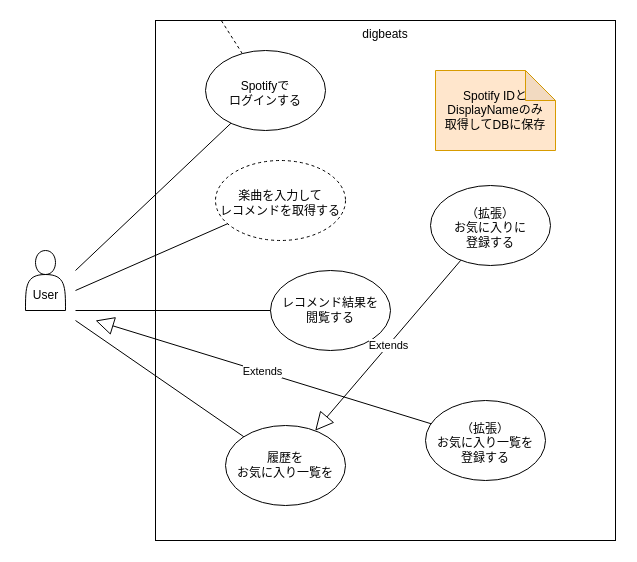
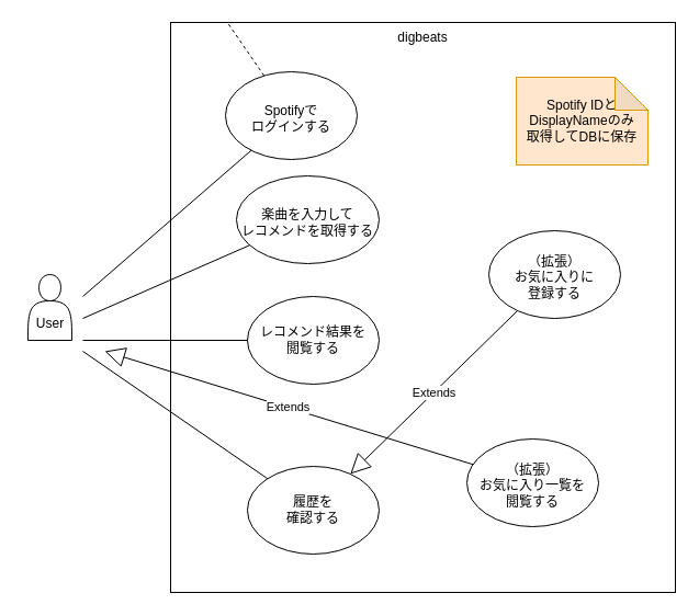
  <mxCell id="0" />
  <mxCell id="1" parent="0" />
  <mxCell id="2" value="digbeats" style="rounded=0;whiteSpace=wrap;html=1;fillColor=none;verticalAlign=top;" vertex="1" parent="1"><mxGeometry x="155" y="20" width="460" height="520" as="geometry" /></mxCell>
  <mxCell id="3" value="" style="shape=actor;whiteSpace=wrap;html=1;" vertex="1" parent="1"><mxGeometry x="25" y="250" width="40" height="60" as="geometry" /></mxCell>
  <mxCell id="4" value="User" style="text;html=1;align=center;verticalAlign=middle;resizable=0;points=[];autosize=1;strokeColor=none;fillColor=none;" vertex="1" parent="1"><mxGeometry x="20" y="280" width="50" height="30" as="geometry" /></mxCell>
- <mxCell id="5" value="&lt;table&gt;&lt;tbody&gt;&lt;tr&gt;&lt;td&gt;&lt;/td&gt;&lt;/tr&gt;&lt;/tbody&gt;&lt;/table&gt;&lt;table&gt;&lt;tbody&gt;&lt;tr&gt;&lt;td&gt;Spotifyで&lt;br&gt;ログインする&lt;/td&gt;&lt;/tr&gt;&lt;/tbody&gt;&lt;/table&gt;" style="ellipse;whiteSpace=wrap;html=1;" vertex="1" parent="1"><mxGeometry x="205" y="50" width="120" height="80" as="geometry" /></mxCell>
- <mxCell id="6" value="&lt;table&gt;&lt;tbody&gt;&lt;tr&gt;&lt;td&gt;&lt;/td&gt;&lt;/tr&gt;&lt;/tbody&gt;&lt;/table&gt;&lt;table&gt;&lt;tbody&gt;&lt;tr&gt;&lt;td&gt;楽曲を入力して&lt;br&gt;レコメンドを取得する&lt;/td&gt;&lt;/tr&gt;&lt;/tbody&gt;&lt;/table&gt;" style="ellipse;whiteSpace=wrap;html=1;dashed=1;" vertex="1" parent="1"><mxGeometry x="215" y="160" width="130" height="80" as="geometry" /></mxCell>
- <mxCell id="7" value="レコメンド結果を&lt;div&gt;閲覧する&lt;/div&gt;" style="ellipse;whiteSpace=wrap;html=1;" vertex="1" parent="1"><mxGeometry x="270" y="270" width="120" height="80" as="geometry" /></mxCell>
- <mxCell id="8" value="履歴を&lt;div&gt;お気に入り一覧を&lt;/div&gt;" style="ellipse;whiteSpace=wrap;html=1;" vertex="1" parent="1"><mxGeometry x="225" y="425" width="120" height="80" as="geometry" /></mxCell>
- <mxCell id="9" value="&lt;table&gt;&lt;tbody&gt;&lt;tr&gt;&lt;td&gt;&lt;/td&gt;&lt;/tr&gt;&lt;/tbody&gt;&lt;/table&gt;&lt;table&gt;&lt;tbody&gt;&lt;tr&gt;&lt;td&gt;（拡張）&lt;br&gt;お気に入りに&lt;br&gt;登録する&lt;/td&gt;&lt;/tr&gt;&lt;/tbody&gt;&lt;/table&gt;" style="ellipse;whiteSpace=wrap;html=1;" vertex="1" parent="1"><mxGeometry x="430" y="185" width="120" height="80" as="geometry" /></mxCell>
+ <mxCell id="5" value="&lt;table&gt;&lt;tbody&gt;&lt;tr&gt;&lt;td&gt;&lt;/td&gt;&lt;/tr&gt;&lt;/tbody&gt;&lt;/table&gt;&lt;table&gt;&lt;tbody&gt;&lt;tr&gt;&lt;td&gt;Spotifyで&lt;br&gt;ログインする&lt;/td&gt;&lt;/tr&gt;&lt;/tbody&gt;&lt;/table&gt;" style="ellipse;whiteSpace=wrap;html=1;" vertex="1" parent="1"><mxGeometry x="205" y="65" width="120" height="80" as="geometry" /></mxCell>
+ <mxCell id="6" value="&lt;table&gt;&lt;tbody&gt;&lt;tr&gt;&lt;td&gt;&lt;/td&gt;&lt;/tr&gt;&lt;/tbody&gt;&lt;/table&gt;&lt;table&gt;&lt;tbody&gt;&lt;tr&gt;&lt;td&gt;楽曲を入力して&lt;br&gt;レコメンドを取得する&lt;/td&gt;&lt;/tr&gt;&lt;/tbody&gt;&lt;/table&gt;" style="ellipse;whiteSpace=wrap;html=1;" vertex="1" parent="1"><mxGeometry x="215" y="160" width="130" height="80" as="geometry" /></mxCell>
+ <mxCell id="7" value="レコメンド結果を&lt;div&gt;閲覧する&lt;/div&gt;" style="ellipse;whiteSpace=wrap;html=1;" vertex="1" parent="1"><mxGeometry x="225" y="270" width="120" height="80" as="geometry" /></mxCell>
+ <mxCell id="8" value="履歴を&lt;div&gt;確認する&lt;/div&gt;" style="ellipse;whiteSpace=wrap;html=1;" vertex="1" parent="1"><mxGeometry x="225" y="425" width="120" height="80" as="geometry" /></mxCell>
+ <mxCell id="9" value="&lt;table&gt;&lt;tbody&gt;&lt;tr&gt;&lt;td&gt;&lt;/td&gt;&lt;/tr&gt;&lt;/tbody&gt;&lt;/table&gt;&lt;table&gt;&lt;tbody&gt;&lt;tr&gt;&lt;td&gt;（拡張）&lt;br&gt;お気に入りに&lt;br&gt;登録する&lt;/td&gt;&lt;/tr&gt;&lt;/tbody&gt;&lt;/table&gt;" style="ellipse;whiteSpace=wrap;html=1;" vertex="1" parent="1"><mxGeometry x="445" y="210" width="120" height="80" as="geometry" /></mxCell>
  <mxCell id="10" value="" style="endArrow=none;html=1;" edge="1" parent="1" target="5"><mxGeometry width="50" height="50" relative="1" as="geometry"><mxPoint x="75" y="270" as="sourcePoint" /><mxPoint x="275" y="280" as="targetPoint" /></mxGeometry></mxCell>
  <mxCell id="11" value="" style="endArrow=none;html=1;" edge="1" parent="1" target="6"><mxGeometry width="50" height="50" relative="1" as="geometry"><mxPoint x="75" y="290" as="sourcePoint" /><mxPoint x="249" y="162" as="targetPoint" /></mxGeometry></mxCell>
  <mxCell id="12" value="" style="endArrow=none;html=1;" edge="1" parent="1" target="7"><mxGeometry width="50" height="50" relative="1" as="geometry"><mxPoint x="75" y="310" as="sourcePoint" /><mxPoint x="231" y="277" as="targetPoint" /></mxGeometry></mxCell>
  <mxCell id="13" value="" style="endArrow=none;html=1;" edge="1" parent="1" target="8"><mxGeometry width="50" height="50" relative="1" as="geometry"><mxPoint x="75" y="320" as="sourcePoint" /><mxPoint x="229" y="366" as="targetPoint" /></mxGeometry></mxCell>
  <mxCell id="14" value="Extends" style="endArrow=block;endSize=16;endFill=0;html=1;" edge="1" parent="1" source="9" target="8"><mxGeometry width="160" relative="1" as="geometry"><mxPoint x="245" y="380" as="sourcePoint" /><mxPoint x="405" y="380" as="targetPoint" /></mxGeometry></mxCell>
- <mxCell id="15" value="Spotify IDとDisplayNameのみ&lt;div&gt;取得してDBに保存&lt;/div&gt;" style="shape=note;whiteSpace=wrap;html=1;backgroundOutline=1;darkOpacity=0.05;align=center;fillColor=#ffe6cc;strokeColor=#d79b00;" vertex="1" parent="1"><mxGeometry x="435" y="70" width="120" height="80" as="geometry" /></mxCell>
+ <mxCell id="15" value="Spotify IDとDisplayNameのみ&lt;div&gt;取得してDBに保存&lt;/div&gt;" style="shape=note;whiteSpace=wrap;html=1;backgroundOutline=1;darkOpacity=0.05;align=center;fillColor=#ffe6cc;strokeColor=#d79b00;" vertex="1" parent="1"><mxGeometry x="470" y="70" width="120" height="80" as="geometry" /></mxCell>
  <mxCell id="16" value="" style="endArrow=none;dashed=1;html=1;" edge="1" parent="1" source="5" target="2"><mxGeometry width="50" height="50" relative="1" as="geometry"><mxPoint x="335" y="330" as="sourcePoint" /><mxPoint x="385" y="280" as="targetPoint" /></mxGeometry></mxCell>
- <mxCell id="17" value="&lt;table&gt;&lt;tbody&gt;&lt;tr&gt;&lt;td&gt;&lt;/td&gt;&lt;/tr&gt;&lt;/tbody&gt;&lt;/table&gt;&lt;table&gt;&lt;tbody&gt;&lt;tr&gt;&lt;td&gt;（拡張）&lt;br&gt;お気に入り一覧を&lt;br&gt;登録する&lt;/td&gt;&lt;/tr&gt;&lt;/tbody&gt;&lt;/table&gt;" style="ellipse;whiteSpace=wrap;html=1;" vertex="1" parent="1"><mxGeometry x="425" y="400" width="120" height="80" as="geometry" /></mxCell>
+ <mxCell id="17" value="&lt;table&gt;&lt;tbody&gt;&lt;tr&gt;&lt;td&gt;&lt;/td&gt;&lt;/tr&gt;&lt;/tbody&gt;&lt;/table&gt;&lt;table&gt;&lt;tbody&gt;&lt;tr&gt;&lt;td&gt;（拡張）&lt;br&gt;お気に入り一覧を&lt;br&gt;閲覧する&lt;/td&gt;&lt;/tr&gt;&lt;/tbody&gt;&lt;/table&gt;" style="ellipse;whiteSpace=wrap;html=1;" vertex="1" parent="1"><mxGeometry x="425" y="400" width="120" height="80" as="geometry" /></mxCell>
  <mxCell id="18" value="Extends" style="endArrow=block;endSize=16;endFill=0;html=1;" edge="1" parent="1" source="17"><mxGeometry width="160" relative="1" as="geometry"><mxPoint x="205" y="505" as="sourcePoint" /><mxPoint x="95" y="320" as="targetPoint" /></mxGeometry></mxCell>
